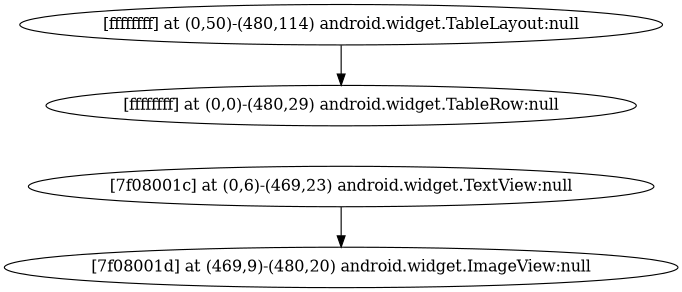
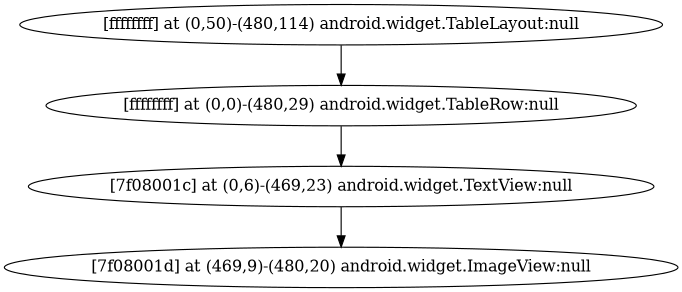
  strict digraph {
    n1 [label="[ffffffff] at (0,50)-(480,114) android.widget.TableLayout:null"]
    n2 [label="[ffffffff] at (0,0)-(480,29) android.widget.TableRow:null"]
    n3 [label="[7f08001c] at (0,6)-(469,23) android.widget.TextView:null"]
    n4 [label="[7f08001d] at (469,9)-(480,20) android.widget.ImageView:null"]
    n1 -> n2
+   n2 -> n3
    n3 -> n4
  }
